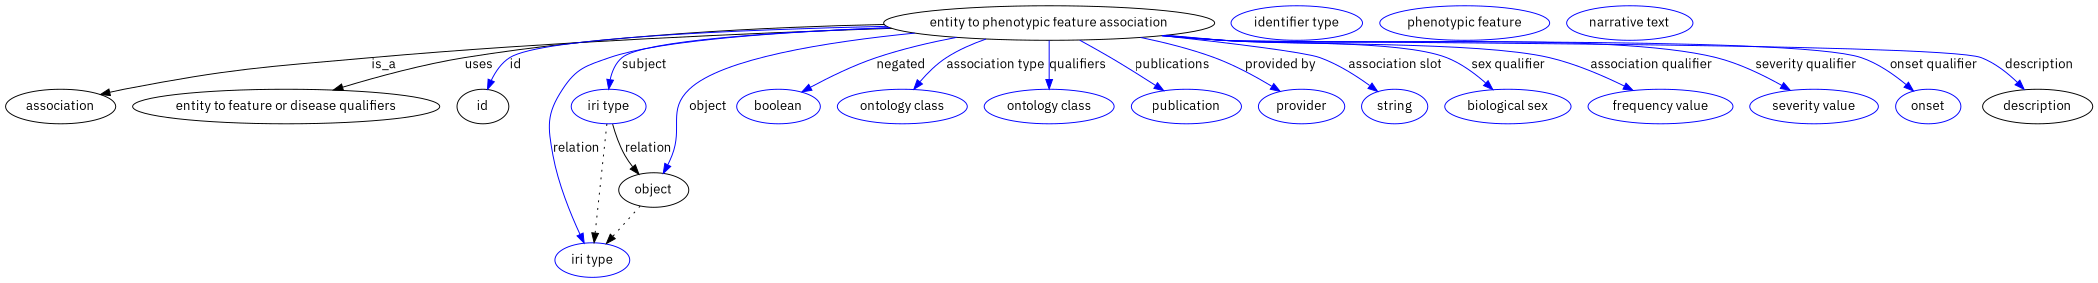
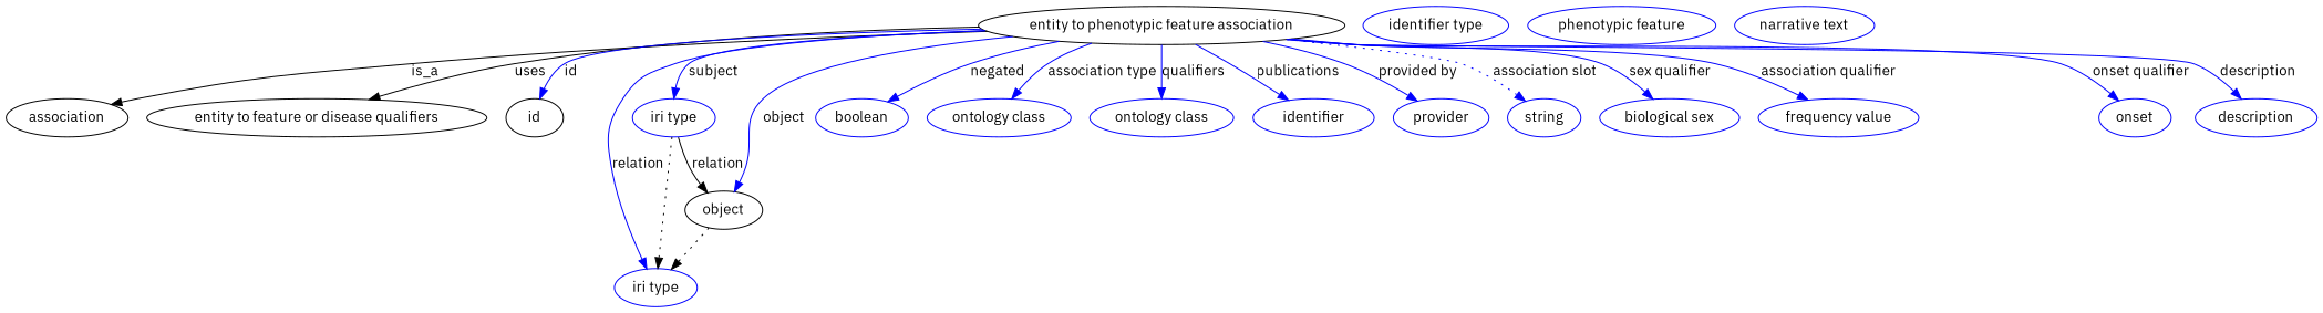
  digraph {
    fontname="IBM Plex Sans"
    node [fontname="IBM Plex Sans" color=blue]
    edge [fontname="IBM Plex Sans" color=blue style=solid]
    n1 [height=0.5 label="entity to phenotypic feature association" width=4.1417 color=""]
    association [height=0.5 width=1.3723 color=""]
    "entity to feature or disease qualifiers" [height=0.5 width=3.8483 color=""]
    id [height=0.5 width=0.75 color=""]
    n5 [height=0.5 label="iri type" width=0.9834]
    n6 [height=0.5 label="iri type" width=0.9834]
    object [height=0.5 width=0.88096 color=""]
    n8 [height=0.5 label=boolean width=1.0584]
    n9 [height=0.5 label="ontology class" width=1.6931]
    n10 [height=0.5 label="ontology class" width=1.6931]
-   n11 [height=0.5 label=publication width=1.3859]
+   n11 [height=0.5 label=identifier width=1.3859]
    n12 [height=0.5 label=provider width=1.1129]
    n13 [height=0.5 label=string width=0.8403]
    n14 [height=0.5 label="biological sex" width=1.652]
    n15 [height=0.5 label="frequency value" width=1.8561]
-   n16 [height=0.5 label="severity value" width=1.6517]
    n17 [height=0.5 label=onset width=0.79928]
-   description [height=0.5 width=1.3723 color=""]
+   description [height=0.5 width=1.3723]
    n19 [height=0.5 label="identifier type" width=1.652]
    n20 [height=0.5 label="phenotypic feature" width=2.1155]
    n21 [height=0.5 label="narrative text" width=1.5834]
    n1 -> association [label=is_a color="" style=""]
    n1 -> "entity to feature or disease qualifiers" [label=uses color="" style=""]
    n1 -> id [label=id]
    n1 -> n5 [label=subject]
    n1 -> n6 [label=relation]
    n1 -> object [label=object]
    n1 -> n8 [label=negated]
    n1 -> n9 [label="association type"]
    n1 -> n10 [label=qualifiers]
    n1 -> n11 [label=publications]
    n1 -> n12 [label="provided by"]
-   n1 -> n13 [label="association slot"]
+   n1 -> n13 [label="association slot" style=dotted]
    n1 -> n14 [label="sex qualifier"]
    n1 -> n15 [label="association qualifier"]
-   n1 -> n16 [label="severity qualifier"]
    n1 -> n17 [label="onset qualifier"]
    n1 -> description [label=description]
    n5 -> n6 [style=dotted color=""]
    n5 -> object [label=relation color="" style=""]
    object -> n6 [style=dotted color=""]
  }
